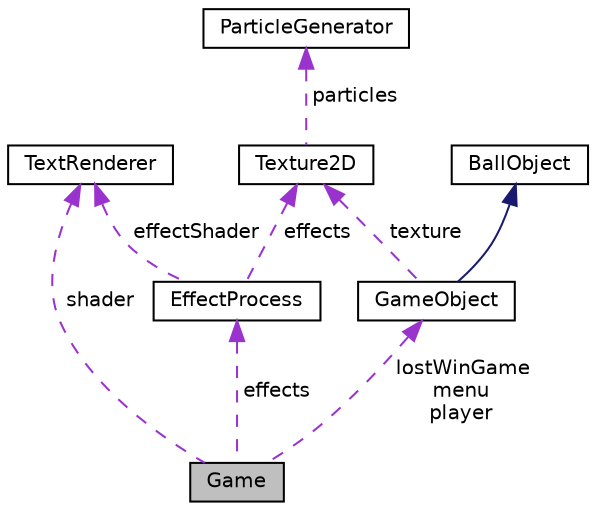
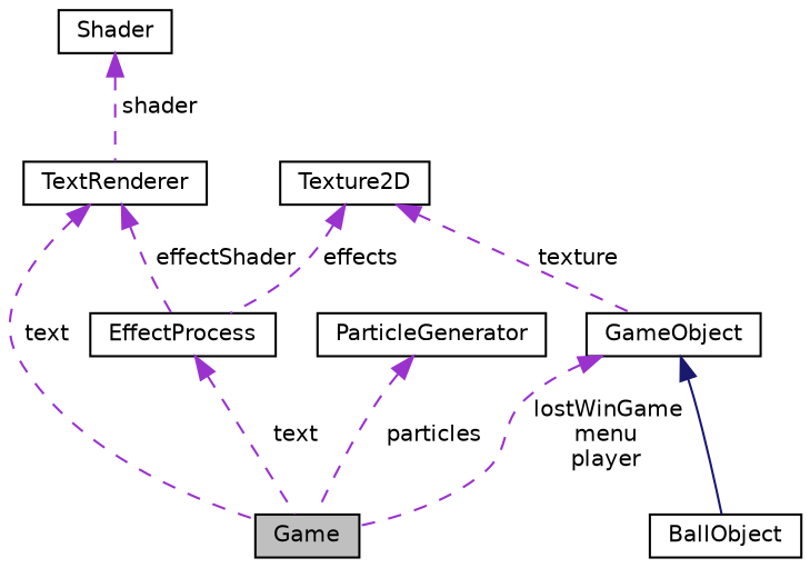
  digraph {
    node [color=black fillcolor=white fontname=Helvetica fontsize=10 shape=record style=filled]
    edge [color=darkorchid3 dir=back fontname=Helvetica fontsize=10 labelfontname=Helvetica labelfontsize=10 style=dashed]
    n1 [fillcolor=grey75 fontcolor=black height=0.2 label=Game width=0.4]
    n2 [height=0.2 label=TextRenderer width=0.4]
    n3 [height=0.2 label=EffectProcess width=0.4]
+   n4 [height=0.2 label=Shader width=0.4]
    n5 [height=0.2 label=GameObject width=0.4]
    n6 [height=0.2 label=BallObject width=0.4]
    n7 [height=0.2 label=Texture2D width=0.4]
    n8 [height=0.2 label=ParticleGenerator width=0.4]
-   n2 -> n1 [label=" shader"]
+   n2 -> n1 [label=" text"]
    n2 -> n3 [label=" effectShader"]
-   n3 -> n1 [label=" effects"]
+   n3 -> n1 [label=" text"]
+   n4 -> n2 [label=" shader"]
    n5 -> n1 [label=" lostWinGame\nmenu\nplayer"]
-   n6 -> n5 [color=midnightblue style=solid]
+   n5 -> n6 [color=midnightblue style=solid]
    n7 -> n3 [label=" effects"]
    n7 -> n5 [label=" texture"]
-   n8 -> n7 [label=" particles"]
+   n8 -> n1 [label=" particles"]
  }
